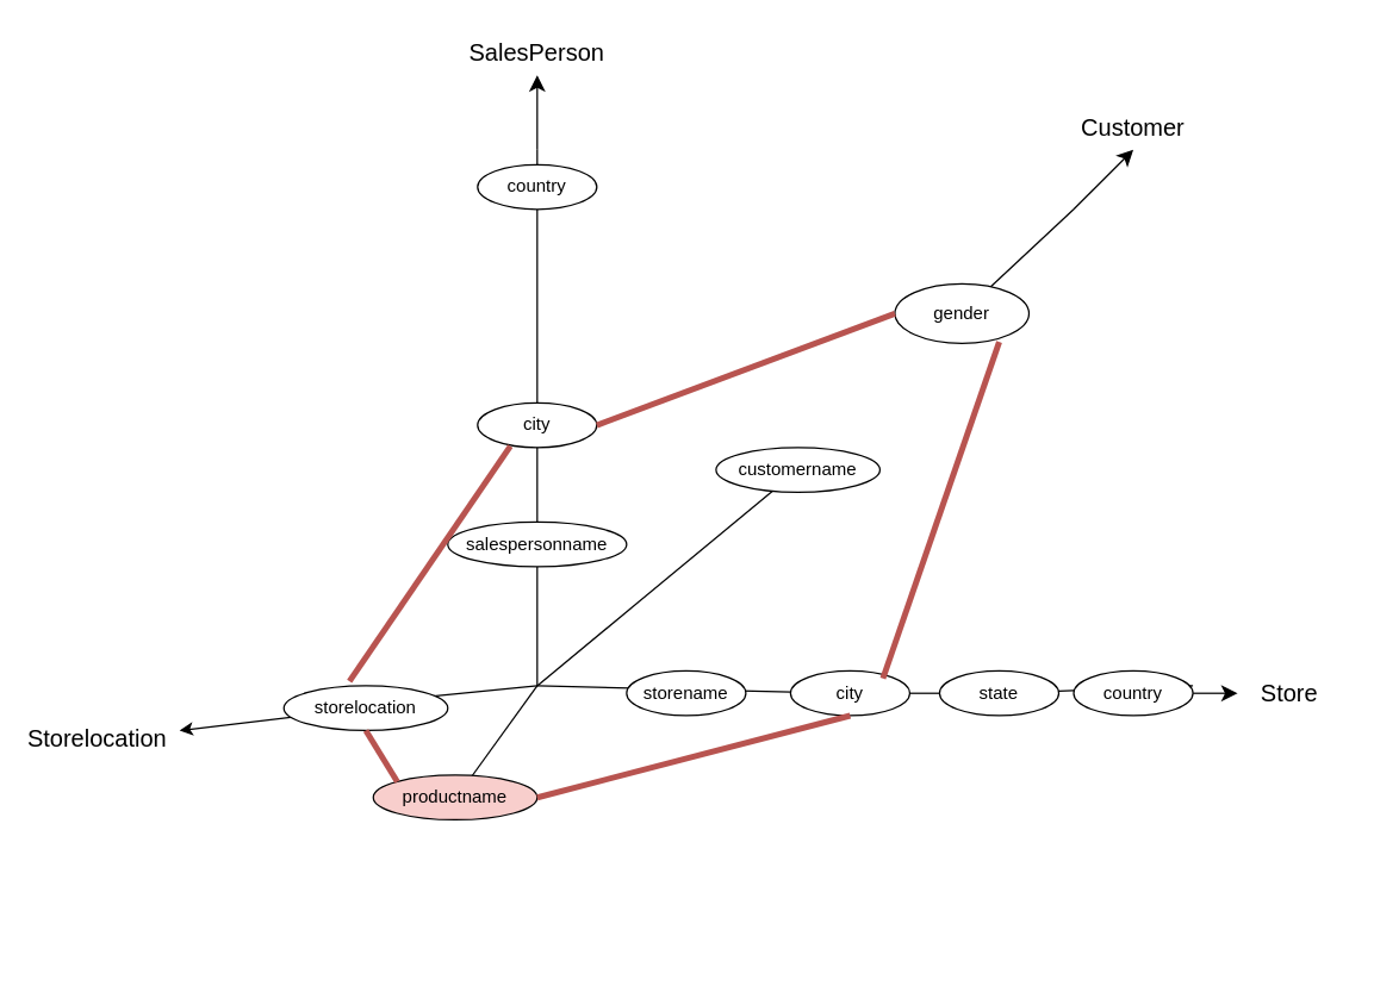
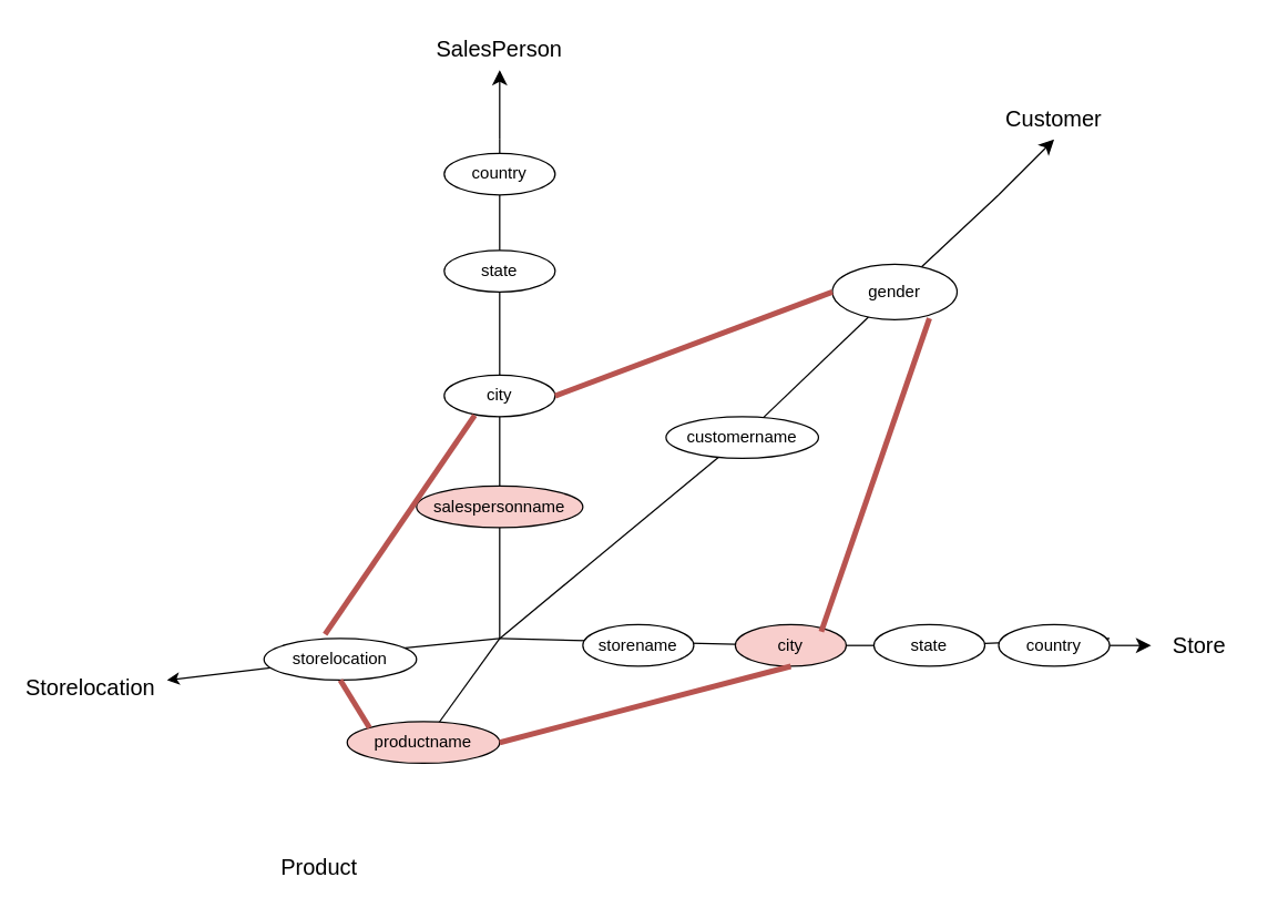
  <mxCell id="0" />
  <mxCell id="1" parent="0" />
  <mxCell id="2" value="Customer" style="text;html=1;align=center;verticalAlign=middle;whiteSpace=wrap;rounded=0;fontSize=16;" parent="1" vertex="1"><mxGeometry x="730" y="70" width="60" height="30" as="geometry" /></mxCell>
  <mxCell id="3" value="" style="endArrow=none;html=1;rounded=0;fontSize=12;startSize=8;endSize=8;curved=1;" parent="1" source="11" edge="1"><mxGeometry width="50" height="50" relative="1" as="geometry"><mxPoint x="360" y="460" as="sourcePoint" /><mxPoint x="720" y="140" as="targetPoint" /></mxGeometry></mxCell>
  <mxCell id="4" value="" style="endArrow=none;html=1;rounded=0;fontSize=12;startSize=8;endSize=8;curved=1;" parent="1" source="15" edge="1"><mxGeometry width="50" height="50" relative="1" as="geometry"><mxPoint x="360" y="460" as="sourcePoint" /><mxPoint x="360" y="100" as="targetPoint" /></mxGeometry></mxCell>
  <mxCell id="5" value="" style="endArrow=none;html=1;rounded=0;fontSize=12;startSize=8;endSize=8;curved=1;" parent="1" source="24" edge="1"><mxGeometry width="50" height="50" relative="1" as="geometry"><mxPoint x="360" y="460" as="sourcePoint" /><mxPoint x="800" y="460" as="targetPoint" /></mxGeometry></mxCell>
  <mxCell id="6" value="SalesPerson" style="text;html=1;align=center;verticalAlign=middle;whiteSpace=wrap;rounded=0;fontSize=16;" parent="1" vertex="1"><mxGeometry x="330" y="20" width="60" height="30" as="geometry" /></mxCell>
  <mxCell id="7" value="Store" style="text;html=1;align=center;verticalAlign=middle;whiteSpace=wrap;rounded=0;fontSize=16;" parent="1" vertex="1"><mxGeometry x="830" y="450" width="70" height="30" as="geometry" /></mxCell>
  <mxCell id="8" value="" style="endArrow=none;html=1;rounded=0;fontSize=12;startSize=8;endSize=8;curved=1;" parent="1" target="9" edge="1"><mxGeometry width="50" height="50" relative="1" as="geometry"><mxPoint x="360" y="460" as="sourcePoint" /><mxPoint x="720" y="140" as="targetPoint" /></mxGeometry></mxCell>
  <mxCell id="9" value="customername" style="ellipse;whiteSpace=wrap;html=1;" parent="1" vertex="1"><mxGeometry x="480" y="300" width="110" height="30" as="geometry" /></mxCell>
+ <mxCell id="10" value="" style="endArrow=none;html=1;rounded=0;fontSize=12;startSize=8;endSize=8;curved=1;" parent="1" source="9" target="11" edge="1"><mxGeometry width="50" height="50" relative="1" as="geometry"><mxPoint x="485" y="351" as="sourcePoint" /><mxPoint x="720" y="140" as="targetPoint" /></mxGeometry></mxCell>
  <mxCell id="11" value="gender" style="ellipse;whiteSpace=wrap;html=1;" parent="1" vertex="1"><mxGeometry x="600" y="190" width="90" height="40" as="geometry" /></mxCell>
  <mxCell id="12" value="" style="endArrow=none;html=1;rounded=0;fontSize=12;startSize=8;endSize=8;curved=1;" parent="1" target="13" edge="1"><mxGeometry width="50" height="50" relative="1" as="geometry"><mxPoint x="360" y="460" as="sourcePoint" /><mxPoint x="360" y="100" as="targetPoint" /></mxGeometry></mxCell>
- <mxCell id="13" value="salespersonname" style="ellipse;whiteSpace=wrap;html=1;" parent="1" vertex="1"><mxGeometry x="300" y="350" width="120" height="30" as="geometry" /></mxCell>
+ <mxCell id="13" value="salespersonname" style="ellipse;whiteSpace=wrap;html=1;fillColor=#f8cecc;" parent="1" vertex="1"><mxGeometry x="300" y="350" width="120" height="30" as="geometry" /></mxCell>
  <mxCell id="14" value="" style="endArrow=none;html=1;rounded=0;fontSize=12;startSize=8;endSize=8;curved=1;" parent="1" source="13" target="15" edge="1"><mxGeometry width="50" height="50" relative="1" as="geometry"><mxPoint x="360" y="350" as="sourcePoint" /><mxPoint x="360" y="100" as="targetPoint" /></mxGeometry></mxCell>
  <mxCell id="15" value="country" style="ellipse;whiteSpace=wrap;html=1;" parent="1" vertex="1"><mxGeometry x="320" y="110" width="80" height="30" as="geometry" /></mxCell>
+ <mxCell id="16" value="state" style="ellipse;whiteSpace=wrap;html=1;" parent="1" vertex="1"><mxGeometry x="320" y="180" width="80" height="30" as="geometry" /></mxCell>
  <mxCell id="17" value="city&lt;span style=&quot;color: rgba(0, 0, 0, 0); font-family: monospace; font-size: 0px; text-align: start; text-wrap: nowrap;&quot;&gt;%3CmxGraphModel%3E%3Croot%3E%3CmxCell%20id%3D%220%22%2F%3E%3CmxCell%20id%3D%221%22%20parent%3D%220%22%2F%3E%3CmxCell%20id%3D%222%22%20value%3D%22name%22%20style%3D%22ellipse%3BwhiteSpace%3Dwrap%3Bhtml%3D1%3B%22%20vertex%3D%221%22%20parent%3D%221%22%3E%3CmxGeometry%20x%3D%22440%22%20y%3D%22370%22%20width%3D%2280%22%20height%3D%2230%22%20as%3D%22geometry%22%2F%3E%3C%2FmxCell%3E%3C%2Froot%3E%3C%2FmxGraphModel%3E&lt;/span&gt;" style="ellipse;whiteSpace=wrap;html=1;" parent="1" vertex="1"><mxGeometry x="320" y="270" width="80" height="30" as="geometry" /></mxCell>
  <mxCell id="18" value="" style="endArrow=classic;html=1;rounded=0;fontSize=12;startSize=8;endSize=8;curved=1;entryX=0.5;entryY=1;entryDx=0;entryDy=0;" parent="1" target="6" edge="1"><mxGeometry width="50" height="50" relative="1" as="geometry"><mxPoint x="360" y="100" as="sourcePoint" /><mxPoint x="650" y="170" as="targetPoint" /></mxGeometry></mxCell>
  <mxCell id="19" value="" style="endArrow=classic;html=1;rounded=0;fontSize=12;startSize=8;endSize=8;curved=1;entryX=0.5;entryY=1;entryDx=0;entryDy=0;" parent="1" target="2" edge="1"><mxGeometry width="50" height="50" relative="1" as="geometry"><mxPoint x="720" y="140" as="sourcePoint" /><mxPoint x="650" y="170" as="targetPoint" /></mxGeometry></mxCell>
  <mxCell id="20" value="" style="endArrow=none;html=1;rounded=0;fontSize=12;startSize=8;endSize=8;curved=1;" parent="1" target="21" edge="1"><mxGeometry width="50" height="50" relative="1" as="geometry"><mxPoint x="360" y="460" as="sourcePoint" /><mxPoint x="800" y="460" as="targetPoint" /></mxGeometry></mxCell>
- <mxCell id="21" value="city" style="ellipse;whiteSpace=wrap;html=1;" parent="1" vertex="1"><mxGeometry x="530" y="450" width="80" height="30" as="geometry" /></mxCell>
+ <mxCell id="21" value="city" style="ellipse;whiteSpace=wrap;html=1;fillColor=#f8cecc;" parent="1" vertex="1"><mxGeometry x="530" y="450" width="80" height="30" as="geometry" /></mxCell>
  <mxCell id="22" value="storename" style="ellipse;whiteSpace=wrap;html=1;" parent="1" vertex="1"><mxGeometry x="420" y="450" width="80" height="30" as="geometry" /></mxCell>
  <mxCell id="23" value="" style="endArrow=none;html=1;rounded=0;fontSize=12;startSize=8;endSize=8;curved=1;" parent="1" source="21" target="24" edge="1"><mxGeometry width="50" height="50" relative="1" as="geometry"><mxPoint x="610" y="464" as="sourcePoint" /><mxPoint x="800" y="460" as="targetPoint" /></mxGeometry></mxCell>
  <mxCell id="24" value="state&lt;span style=&quot;color: rgba(0, 0, 0, 0); font-family: monospace; font-size: 0px; text-align: start; text-wrap: nowrap;&quot;&gt;%3CmxGraphModel%3E%3Croot%3E%3CmxCell%20id%3D%220%22%2F%3E%3CmxCell%20id%3D%221%22%20parent%3D%220%22%2F%3E%3CmxCell%20id%3D%222%22%20value%3D%22name%26lt%3Bspan%20style%3D%26quot%3Bcolor%3A%20rgba(0%2C%200%2C%200%2C%200)%3B%20font-family%3A%20monospace%3B%20font-size%3A%200px%3B%20text-align%3A%20start%3B%20text-wrap%3A%20nowrap%3B%26quot%3B%26gt%3B%253CmxGraphModel%253E%253Croot%253E%253CmxCell%2520id%253D%25220%2522%252F%253E%253CmxCell%2520id%253D%25221%2522%2520parent%253D%25220%2522%252F%253E%253CmxCell%2520id%253D%25222%2522%2520value%253D%2522name%2522%2520style%253D%2522ellipse%253BwhiteSpace%253Dwrap%253Bhtml%253D1%253B%2522%2520vertex%253D%25221%2522%2520parent%253D%25221%2522%253E%253CmxGeometry%2520x%253D%2522440%2522%2520y%253D%2522370%2522%2520width%253D%252280%2522%2520height%253D%252230%2522%2520as%253D%2522geometry%2522%252F%253E%253C%252FmxCell%253E%253C%252Froot%253E%253C%252FmxGraphModel%253E%26lt%3B%2Fspan%26gt%3B%22%20style%3D%22ellipse%3BwhiteSpace%3Dwrap%3Bhtml%3D1%3B%22%20vertex%3D%221%22%20parent%3D%221%22%3E%3CmxGeometry%20x%3D%22530%22%20y%3D%22460%22%20width%3D%2280%22%20height%3D%2230%22%20as%3D%22geometry%22%2F%3E%3C%2FmxCell%3E%3C%2Froot%3E%3C%2FmxGraphModel%3E&lt;/span&gt;" style="ellipse;whiteSpace=wrap;html=1;" parent="1" vertex="1"><mxGeometry x="630" y="450" width="80" height="30" as="geometry" /></mxCell>
  <mxCell id="25" style="edgeStyle=none;curved=1;rounded=0;orthogonalLoop=1;jettySize=auto;html=1;exitX=1;exitY=0.5;exitDx=0;exitDy=0;fontSize=12;startSize=8;endSize=8;" parent="1" source="26" target="7" edge="1"><mxGeometry relative="1" as="geometry" /></mxCell>
  <mxCell id="26" value="country" style="ellipse;whiteSpace=wrap;html=1;" parent="1" vertex="1"><mxGeometry x="720" y="450" width="80" height="30" as="geometry" /></mxCell>
  <mxCell id="27" value="" style="endArrow=none;html=1;rounded=0;" edge="1" parent="1"><mxGeometry width="50" height="50" relative="1" as="geometry"><mxPoint x="260" y="470" as="sourcePoint" /><mxPoint x="360" y="460" as="targetPoint" /></mxGeometry></mxCell>
  <mxCell id="28" value="" style="endArrow=none;html=1;rounded=0;exitX=0.573;exitY=0.167;exitDx=0;exitDy=0;exitPerimeter=0;" edge="1" parent="1" source="29"><mxGeometry width="50" height="50" relative="1" as="geometry"><mxPoint x="268.368" y="590.903" as="sourcePoint" /><mxPoint x="360" y="460" as="targetPoint" /></mxGeometry></mxCell>
  <mxCell id="29" value="productname" style="ellipse;whiteSpace=wrap;html=1;fillColor=#f8cecc;" vertex="1" parent="1"><mxGeometry x="250" y="520" width="110" height="30" as="geometry" /></mxCell>
+ <mxCell id="30" value="Product" style="text;html=1;align=center;verticalAlign=middle;whiteSpace=wrap;rounded=0;fontSize=16;" vertex="1" parent="1"><mxGeometry x="200" y="610" width="60" height="30" as="geometry" /></mxCell>
  <mxCell id="31" value="" style="endArrow=classic;html=1;rounded=0;" edge="1" parent="1" source="33"><mxGeometry width="50" height="50" relative="1" as="geometry"><mxPoint x="260" y="470" as="sourcePoint" /><mxPoint x="120" y="490" as="targetPoint" /></mxGeometry></mxCell>
  <mxCell id="32" value="" style="endArrow=classic;html=1;rounded=0;" edge="1" parent="1" target="33"><mxGeometry width="50" height="50" relative="1" as="geometry"><mxPoint x="260" y="470" as="sourcePoint" /><mxPoint x="60" y="500" as="targetPoint" /></mxGeometry></mxCell>
  <mxCell id="33" value="storelocation" style="ellipse;whiteSpace=wrap;html=1;" vertex="1" parent="1"><mxGeometry x="190" y="460" width="110" height="30" as="geometry" /></mxCell>
  <mxCell id="34" value="Storelocation" style="text;html=1;align=center;verticalAlign=middle;whiteSpace=wrap;rounded=0;fontSize=16;" vertex="1" parent="1"><mxGeometry x="20" y="480" width="90" height="30" as="geometry" /></mxCell>
  <mxCell id="35" value="" style="endArrow=none;html=1;rounded=0;fillColor=#f8cecc;strokeColor=#b85450;entryX=1;entryY=0.5;entryDx=0;entryDy=0;exitX=0.5;exitY=1;exitDx=0;exitDy=0;strokeWidth=4;" edge="1" parent="1" source="21" target="29"><mxGeometry width="50" height="50" relative="1" as="geometry"><mxPoint x="470" y="330" as="sourcePoint" /><mxPoint x="520" y="280" as="targetPoint" /></mxGeometry></mxCell>
  <mxCell id="36" value="" style="endArrow=none;html=1;rounded=0;fillColor=#f8cecc;strokeColor=#b85450;entryX=0.778;entryY=0.975;entryDx=0;entryDy=0;exitX=0.775;exitY=0.167;exitDx=0;exitDy=0;entryPerimeter=0;exitPerimeter=0;strokeWidth=4;" edge="1" parent="1" source="21" target="11"><mxGeometry width="50" height="50" relative="1" as="geometry"><mxPoint x="580" y="490" as="sourcePoint" /><mxPoint x="370" y="545" as="targetPoint" /></mxGeometry></mxCell>
  <mxCell id="37" value="" style="endArrow=none;html=1;rounded=0;fillColor=#f8cecc;strokeColor=#b85450;entryX=0;entryY=0;entryDx=0;entryDy=0;exitX=0.5;exitY=1;exitDx=0;exitDy=0;strokeWidth=4;" edge="1" parent="1" source="33" target="29"><mxGeometry width="50" height="50" relative="1" as="geometry"><mxPoint x="580" y="490" as="sourcePoint" /><mxPoint x="370" y="545" as="targetPoint" /></mxGeometry></mxCell>
  <mxCell id="38" value="" style="endArrow=none;html=1;rounded=0;fillColor=#f8cecc;strokeColor=#b85450;entryX=0;entryY=0.5;entryDx=0;entryDy=0;exitX=1;exitY=0.5;exitDx=0;exitDy=0;strokeWidth=4;" edge="1" parent="1" source="17" target="11"><mxGeometry width="50" height="50" relative="1" as="geometry"><mxPoint x="602" y="465" as="sourcePoint" /><mxPoint x="680" y="239" as="targetPoint" /></mxGeometry></mxCell>
  <mxCell id="39" value="" style="endArrow=none;html=1;rounded=0;fillColor=#f8cecc;strokeColor=#b85450;entryX=0.4;entryY=-0.1;entryDx=0;entryDy=0;exitX=0.275;exitY=0.967;exitDx=0;exitDy=0;strokeWidth=4;entryPerimeter=0;exitPerimeter=0;" edge="1" parent="1" source="17" target="33"><mxGeometry width="50" height="50" relative="1" as="geometry"><mxPoint x="410" y="295" as="sourcePoint" /><mxPoint x="610" y="220" as="targetPoint" /></mxGeometry></mxCell>
